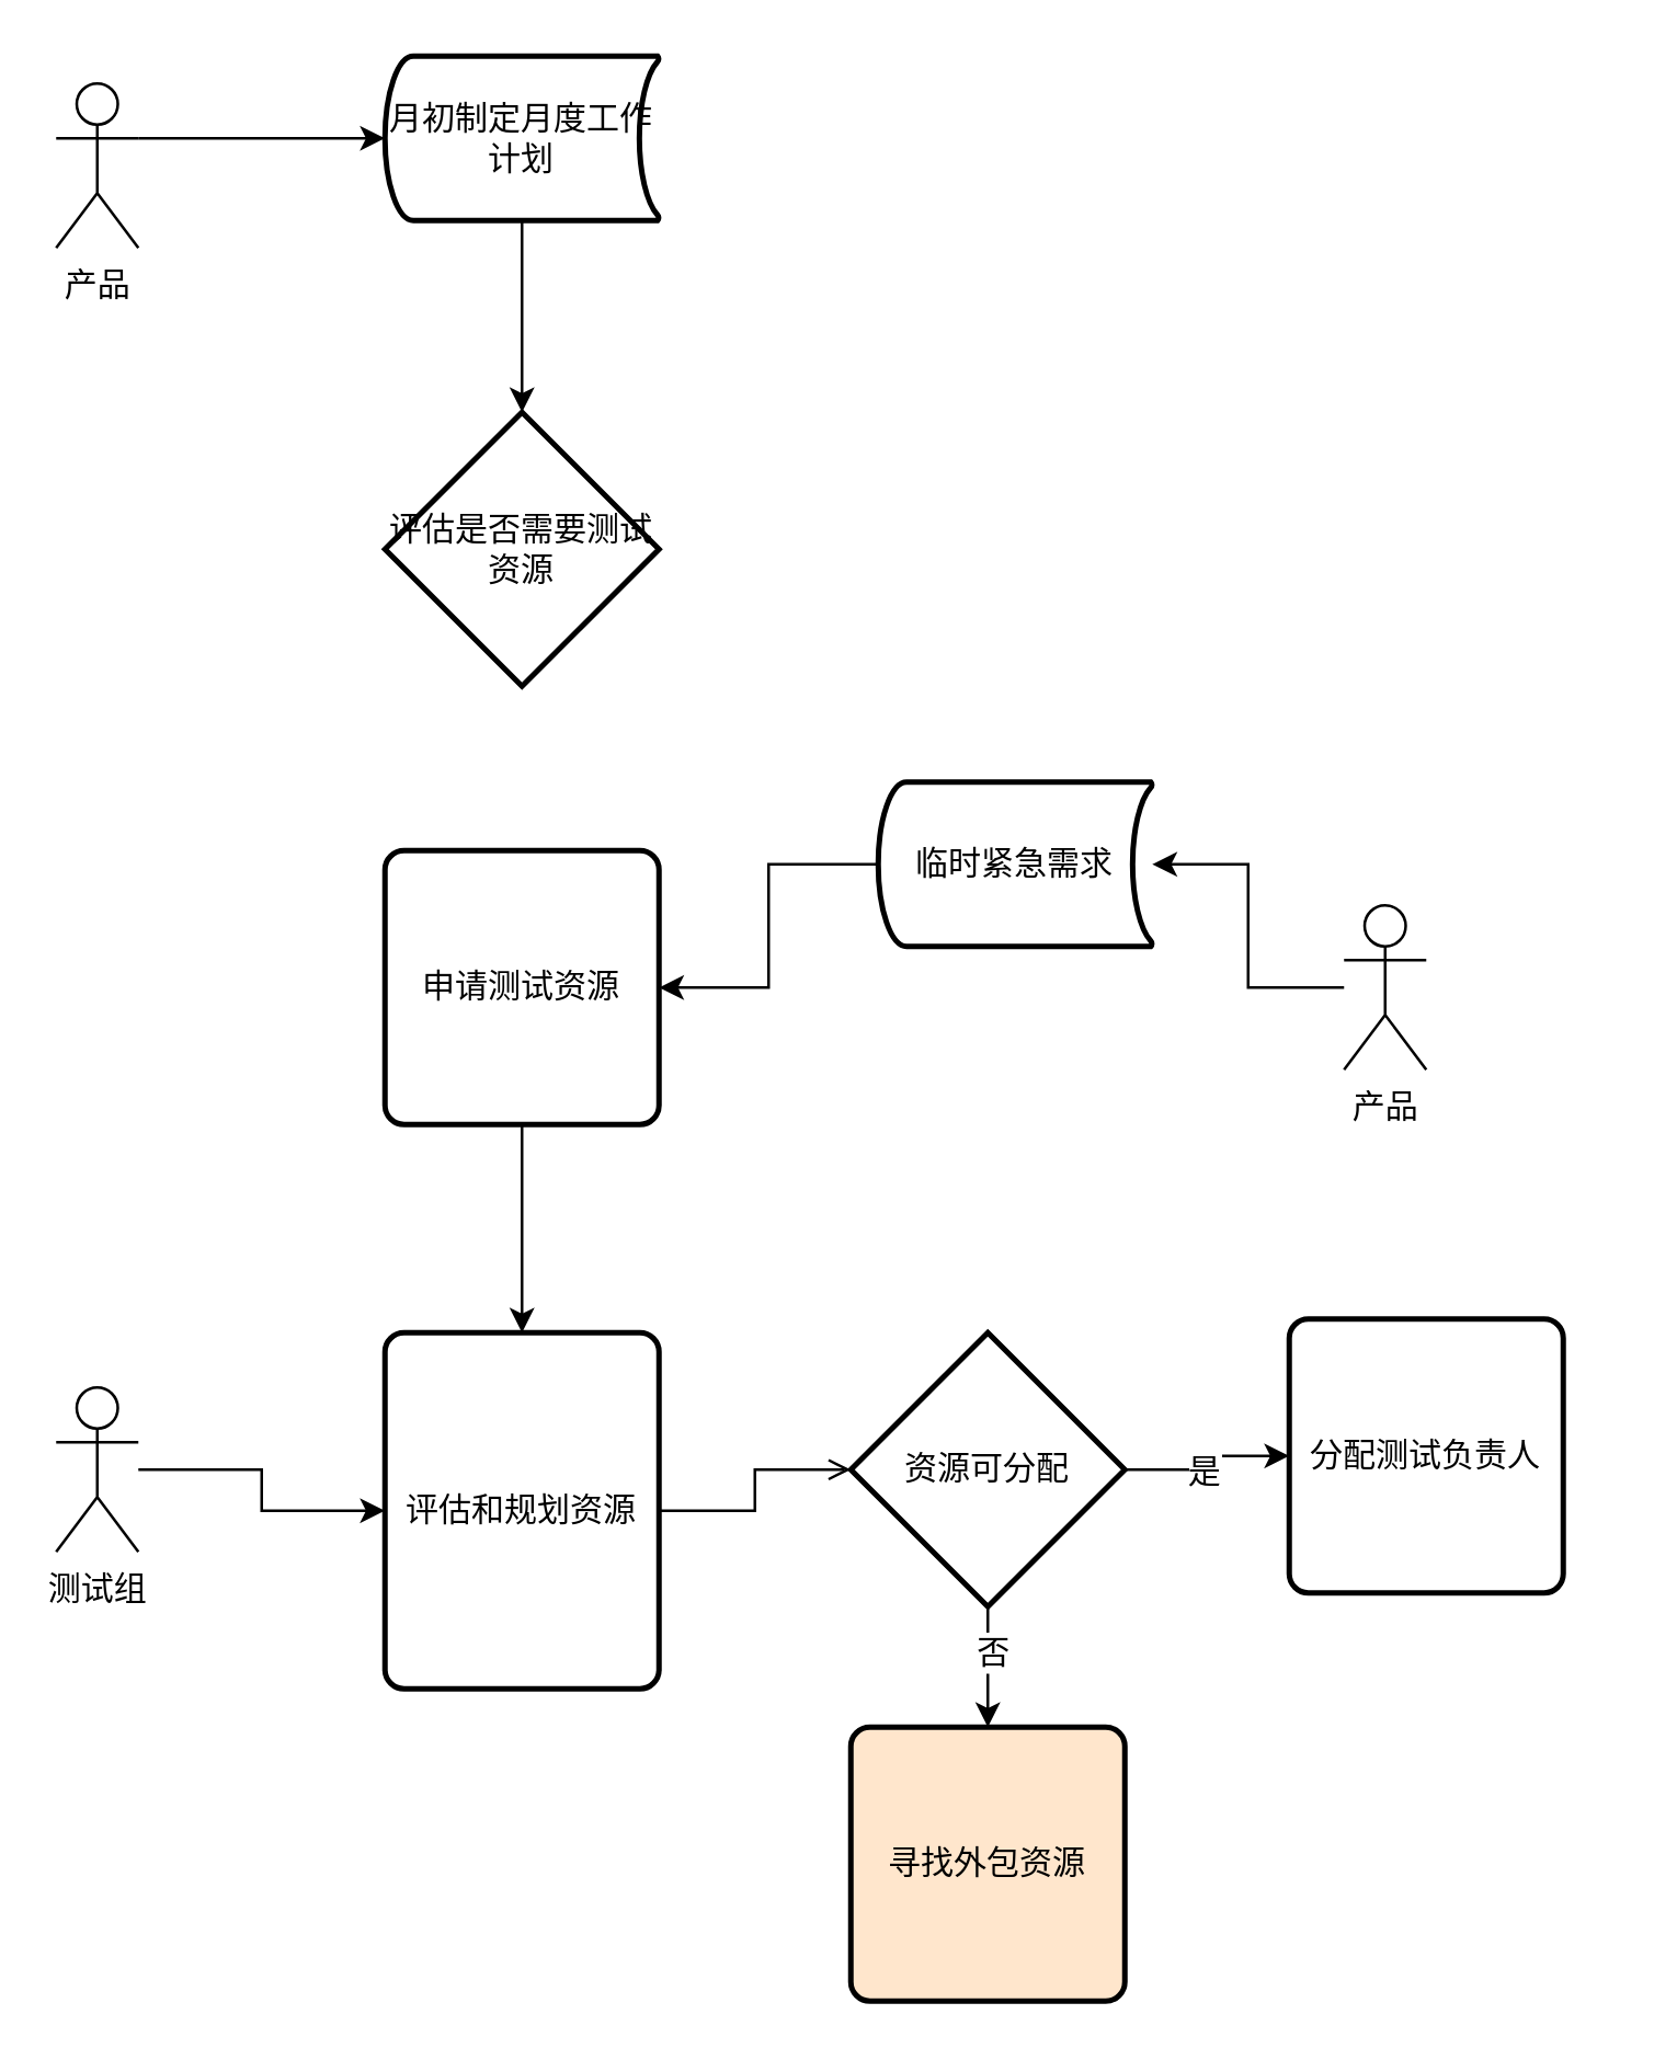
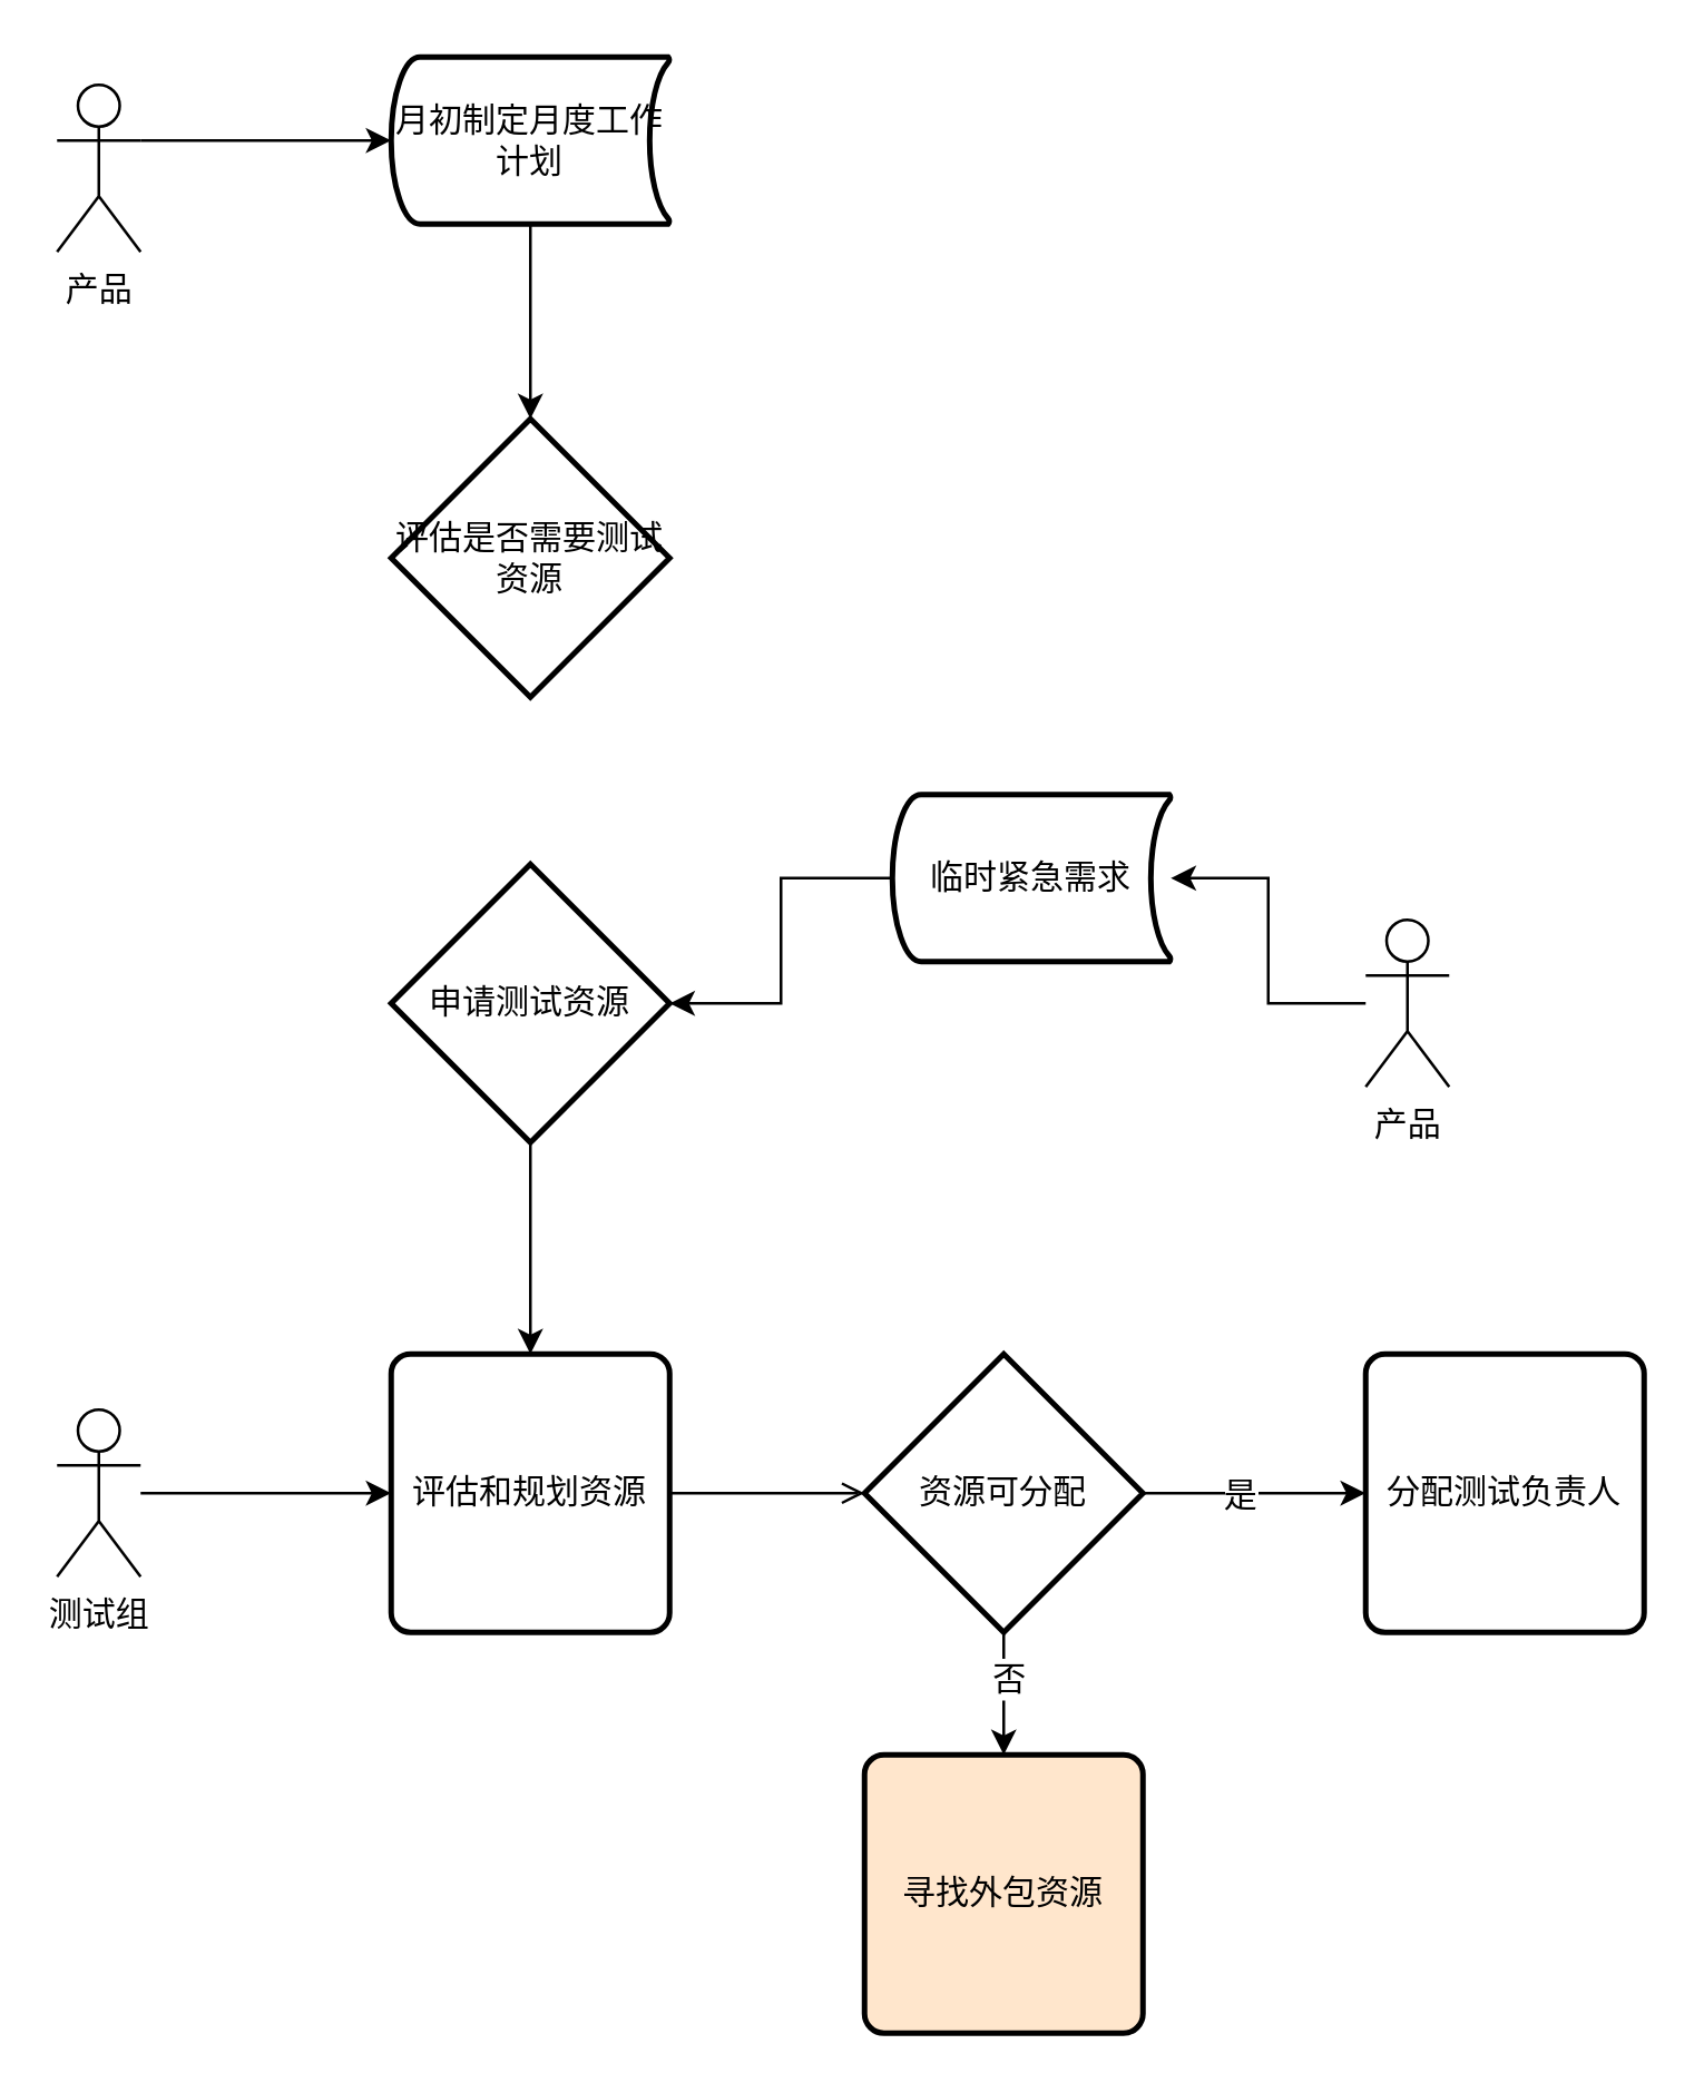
  <mxCell id="0" />
  <mxCell id="1" parent="0" />
  <mxCell id="2" value="月初制定月度工作计划" style="strokeWidth=2;html=1;shape=mxgraph.flowchart.stored_data;whiteSpace=wrap;" parent="1" vertex="1"><mxGeometry x="140" y="20" width="100" height="60" as="geometry" /></mxCell>
  <mxCell id="3" value="评估是否需要测试资源" style="strokeWidth=2;html=1;shape=mxgraph.flowchart.decision;whiteSpace=wrap;" parent="1" vertex="1"><mxGeometry x="140" y="150" width="100" height="100" as="geometry" /></mxCell>
- <mxCell id="4" value="申请测试资源" style="rounded=1;whiteSpace=wrap;html=1;absoluteArcSize=1;arcSize=14;strokeWidth=2;" parent="1" vertex="1"><mxGeometry x="140" y="310" width="100" height="100" as="geometry" /></mxCell>
+ <mxCell id="4" value="申请测试资源" style="rhombus;whiteSpace=wrap;html=1;absoluteArcSize=1;arcSize=14;strokeWidth=2;" parent="1" vertex="1"><mxGeometry x="140" y="310" width="100" height="100" as="geometry" /></mxCell>
  <mxCell id="5" value="" style="edgeStyle=orthogonalEdgeStyle;rounded=0;orthogonalLoop=1;jettySize=auto;html=1;endArrow=open;" parent="1" source="6" target="11" edge="1"><mxGeometry relative="1" as="geometry" /></mxCell>
- <mxCell id="6" value="评估和规划资源" style="rounded=1;whiteSpace=wrap;html=1;absoluteArcSize=1;arcSize=14;strokeWidth=2;" parent="1" vertex="1"><mxGeometry x="140" y="486" width="100" height="130" as="geometry" /></mxCell>
+ <mxCell id="6" value="评估和规划资源" style="rounded=1;whiteSpace=wrap;html=1;absoluteArcSize=1;arcSize=14;strokeWidth=2;" parent="1" vertex="1"><mxGeometry x="140" y="486" width="100" height="100" as="geometry" /></mxCell>
  <mxCell id="7" value="" style="edgeStyle=orthogonalEdgeStyle;rounded=0;orthogonalLoop=1;jettySize=auto;html=1;" parent="1" source="11" target="13" edge="1"><mxGeometry relative="1" as="geometry" /></mxCell>
  <mxCell id="8" value="否" style="text;html=1;resizable=0;points=[];align=center;verticalAlign=middle;labelBackgroundColor=#ffffff;" parent="7" vertex="1" connectable="0"><mxGeometry x="-0.273" y="1" relative="1" as="geometry"><mxPoint as="offset" /></mxGeometry></mxCell>
  <mxCell id="9" value="" style="edgeStyle=orthogonalEdgeStyle;rounded=0;orthogonalLoop=1;jettySize=auto;html=1;" parent="1" source="11" target="12" edge="1"><mxGeometry relative="1" as="geometry" /></mxCell>
  <mxCell id="10" value="是" style="text;html=1;resizable=0;points=[];align=center;verticalAlign=middle;labelBackgroundColor=#ffffff;" parent="9" vertex="1" connectable="0"><mxGeometry x="-0.15" relative="1" as="geometry"><mxPoint as="offset" /></mxGeometry></mxCell>
  <mxCell id="11" value="资源可分配" style="strokeWidth=2;html=1;shape=mxgraph.flowchart.decision;whiteSpace=wrap;" parent="1" vertex="1"><mxGeometry x="310" y="486" width="100" height="100" as="geometry" /></mxCell>
- <mxCell id="12" value="分配测试负责人" style="rounded=1;whiteSpace=wrap;html=1;absoluteArcSize=1;arcSize=14;strokeWidth=2;" parent="1" vertex="1"><mxGeometry x="470" y="481" width="100" height="100" as="geometry" /></mxCell>
+ <mxCell id="12" value="分配测试负责人" style="rounded=1;whiteSpace=wrap;html=1;absoluteArcSize=1;arcSize=14;strokeWidth=2;" parent="1" vertex="1"><mxGeometry x="490" y="486" width="100" height="100" as="geometry" /></mxCell>
  <mxCell id="13" value="寻找外包资源" style="rounded=1;whiteSpace=wrap;html=1;absoluteArcSize=1;arcSize=14;strokeWidth=2;fillColor=#ffe6cc;" parent="1" vertex="1"><mxGeometry x="310" y="630" width="100" height="100" as="geometry" /></mxCell>
  <mxCell id="14" value="" style="endArrow=classic;html=1;exitX=0.5;exitY=1;exitDx=0;exitDy=0;entryX=0.5;entryY=0;entryDx=0;entryDy=0;" parent="1" source="4" target="6" edge="1"><mxGeometry width="50" height="50" relative="1" as="geometry"><mxPoint x="140" y="660" as="sourcePoint" /><mxPoint x="190" y="610" as="targetPoint" /><Array as="points" /></mxGeometry></mxCell>
  <mxCell id="15" value="" style="endArrow=classic;html=1;exitX=0.5;exitY=1;exitDx=0;exitDy=0;exitPerimeter=0;" parent="1" source="2" target="3" edge="1"><mxGeometry width="50" height="50" relative="1" as="geometry"><mxPoint x="30" y="220" as="sourcePoint" /><mxPoint x="80" y="170" as="targetPoint" /></mxGeometry></mxCell>
  <mxCell id="16" value="产品" style="shape=umlActor;verticalLabelPosition=bottom;labelBackgroundColor=#ffffff;verticalAlign=top;html=1;" parent="1" vertex="1"><mxGeometry x="20" y="30" width="30" height="60" as="geometry" /></mxCell>
  <mxCell id="17" value="" style="edgeStyle=orthogonalEdgeStyle;rounded=0;orthogonalLoop=1;jettySize=auto;html=1;" parent="1" source="18" target="6" edge="1"><mxGeometry relative="1" as="geometry" /></mxCell>
  <mxCell id="18" value="测试组" style="shape=umlActor;verticalLabelPosition=bottom;labelBackgroundColor=#ffffff;verticalAlign=top;html=1;" parent="1" vertex="1"><mxGeometry x="20" y="506" width="30" height="60" as="geometry" /></mxCell>
  <mxCell id="19" value="" style="endArrow=classic;html=1;exitX=1;exitY=0.333;exitDx=0;exitDy=0;exitPerimeter=0;entryX=0;entryY=0.5;entryDx=0;entryDy=0;entryPerimeter=0;" parent="1" source="16" target="2" edge="1"><mxGeometry width="50" height="50" relative="1" as="geometry"><mxPoint x="45" y="160" as="sourcePoint" /><mxPoint x="95" y="110" as="targetPoint" /></mxGeometry></mxCell>
  <mxCell id="20" value="" style="edgeStyle=orthogonalEdgeStyle;rounded=0;orthogonalLoop=1;jettySize=auto;html=1;" edge="1" parent="1" source="21" target="4"><mxGeometry relative="1" as="geometry" /></mxCell>
  <mxCell id="21" value="临时紧急需求" style="strokeWidth=2;html=1;shape=mxgraph.flowchart.stored_data;whiteSpace=wrap;" vertex="1" parent="1"><mxGeometry x="320" y="285" width="100" height="60" as="geometry" /></mxCell>
  <mxCell id="22" value="" style="edgeStyle=orthogonalEdgeStyle;rounded=0;orthogonalLoop=1;jettySize=auto;html=1;" edge="1" parent="1" source="23" target="21"><mxGeometry relative="1" as="geometry" /></mxCell>
  <mxCell id="23" value="产品" style="shape=umlActor;verticalLabelPosition=bottom;labelBackgroundColor=#ffffff;verticalAlign=top;html=1;" vertex="1" parent="1"><mxGeometry x="490" y="330" width="30" height="60" as="geometry" /></mxCell>
